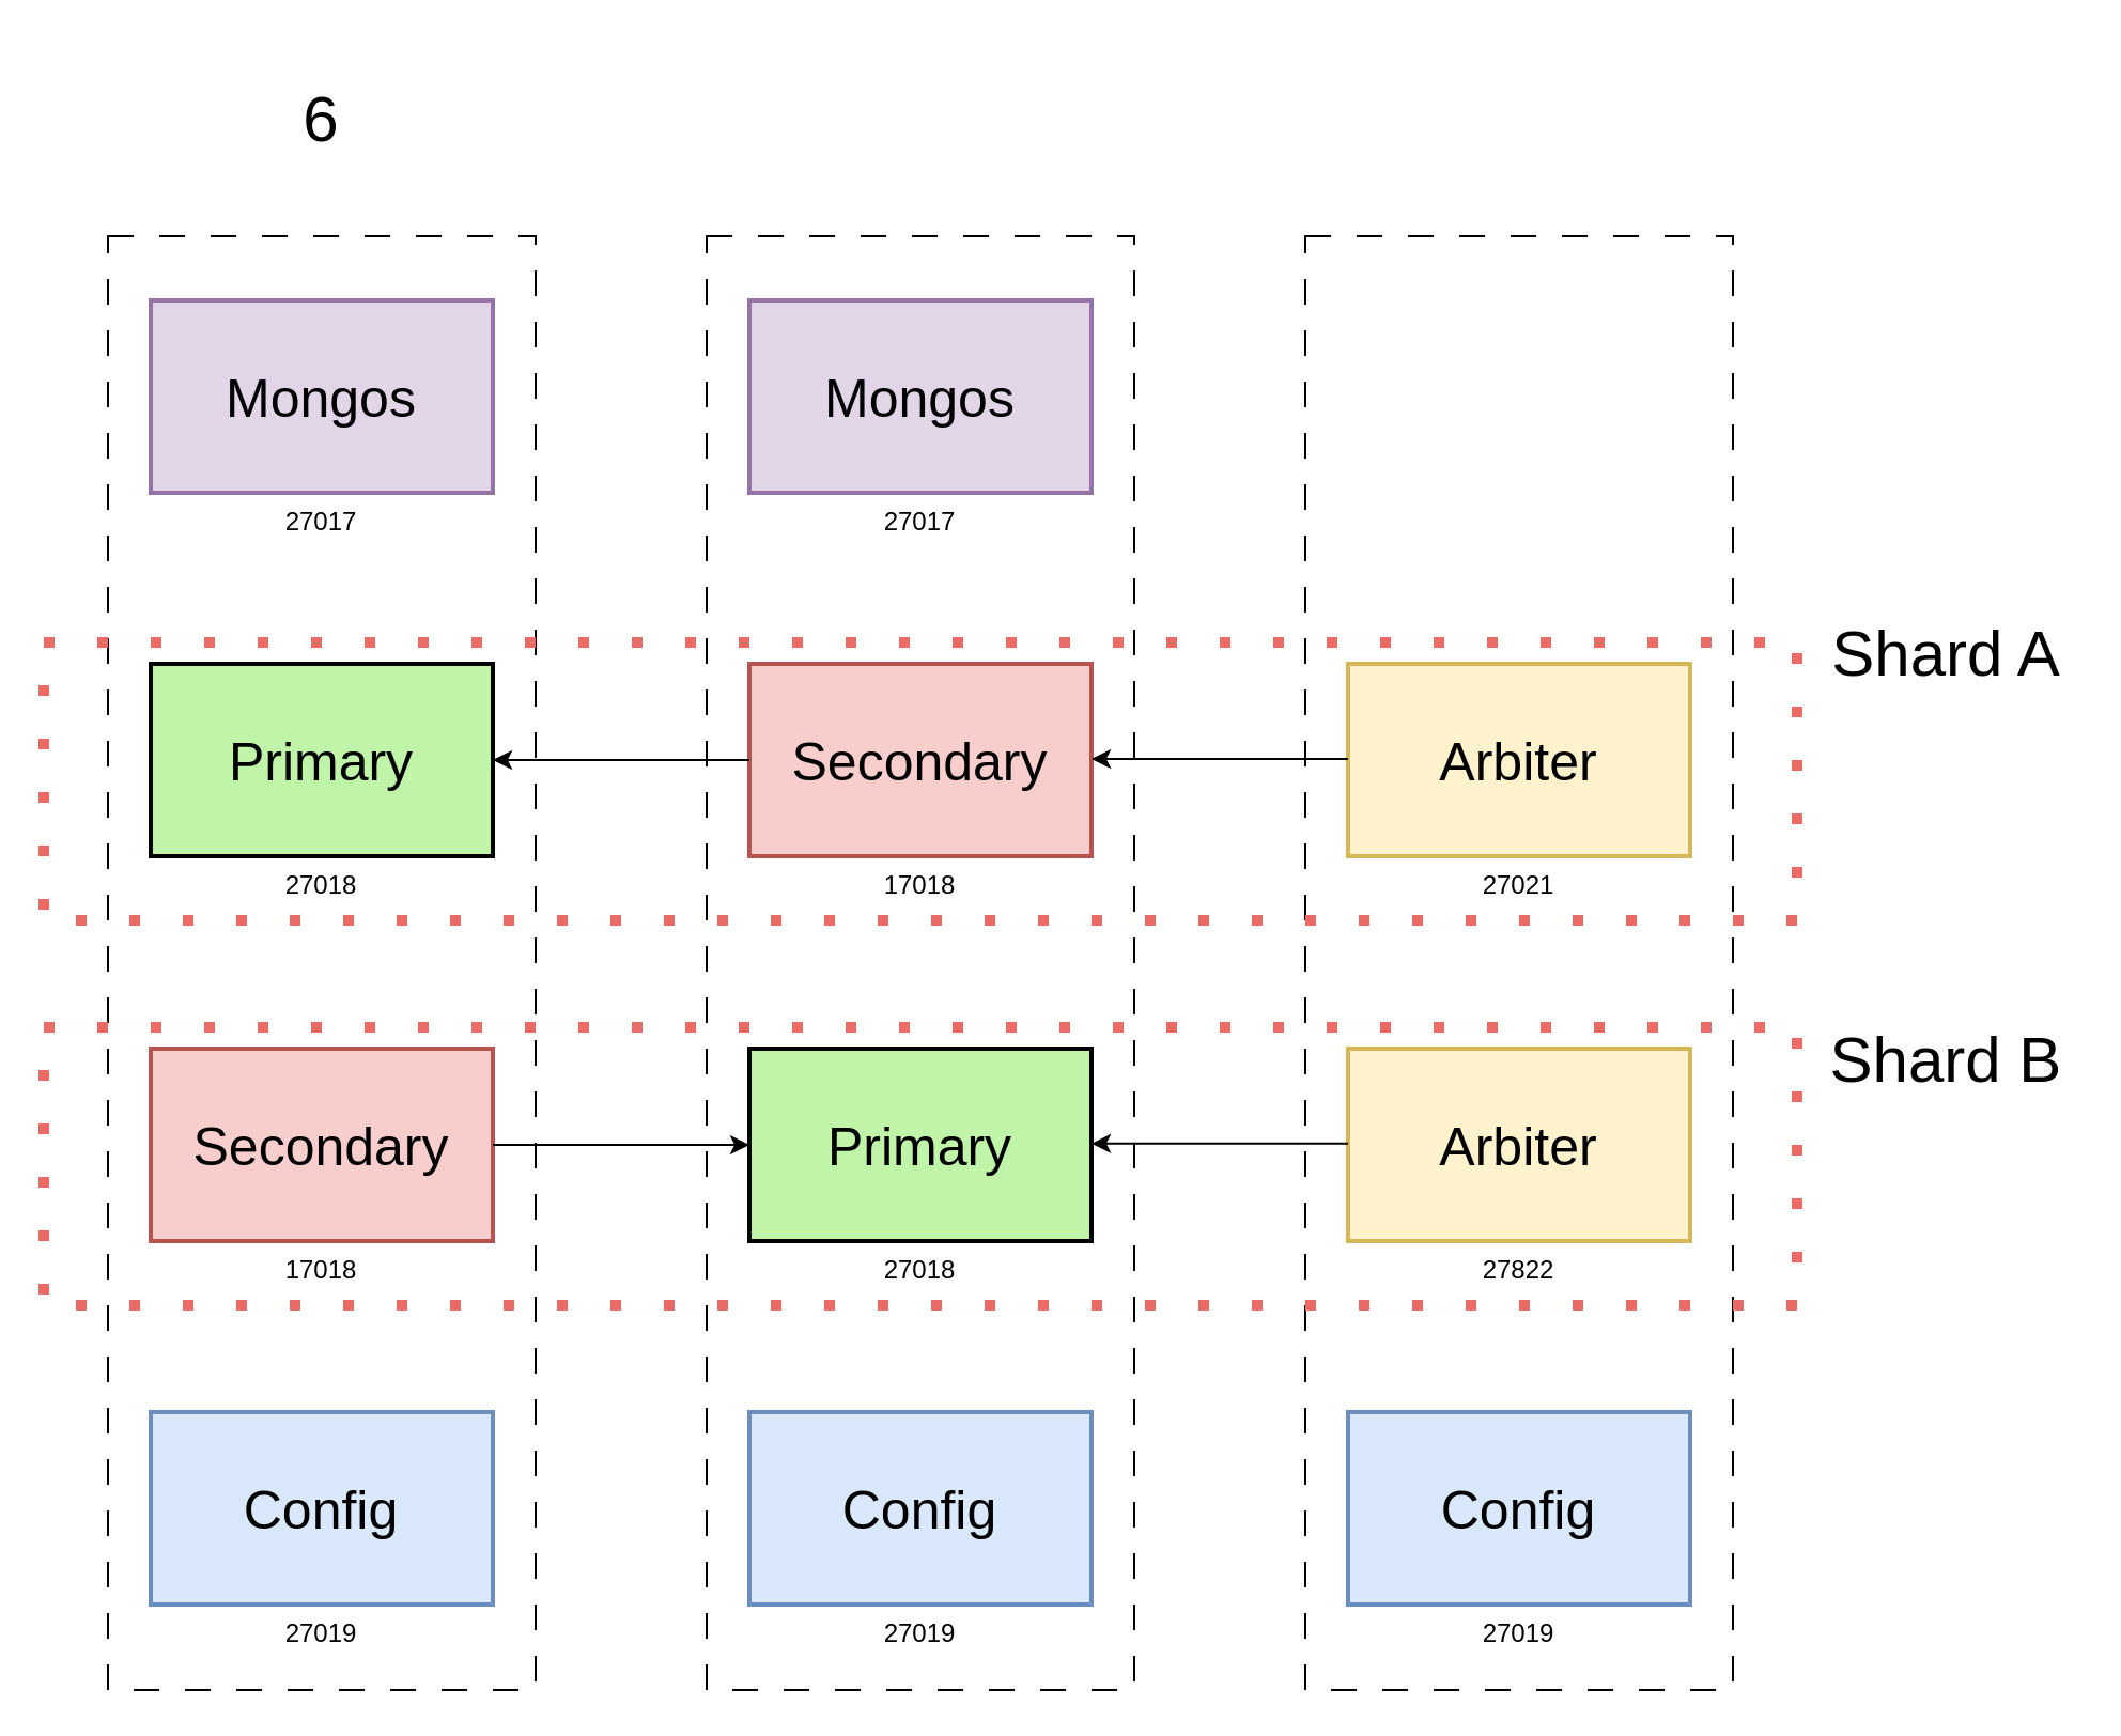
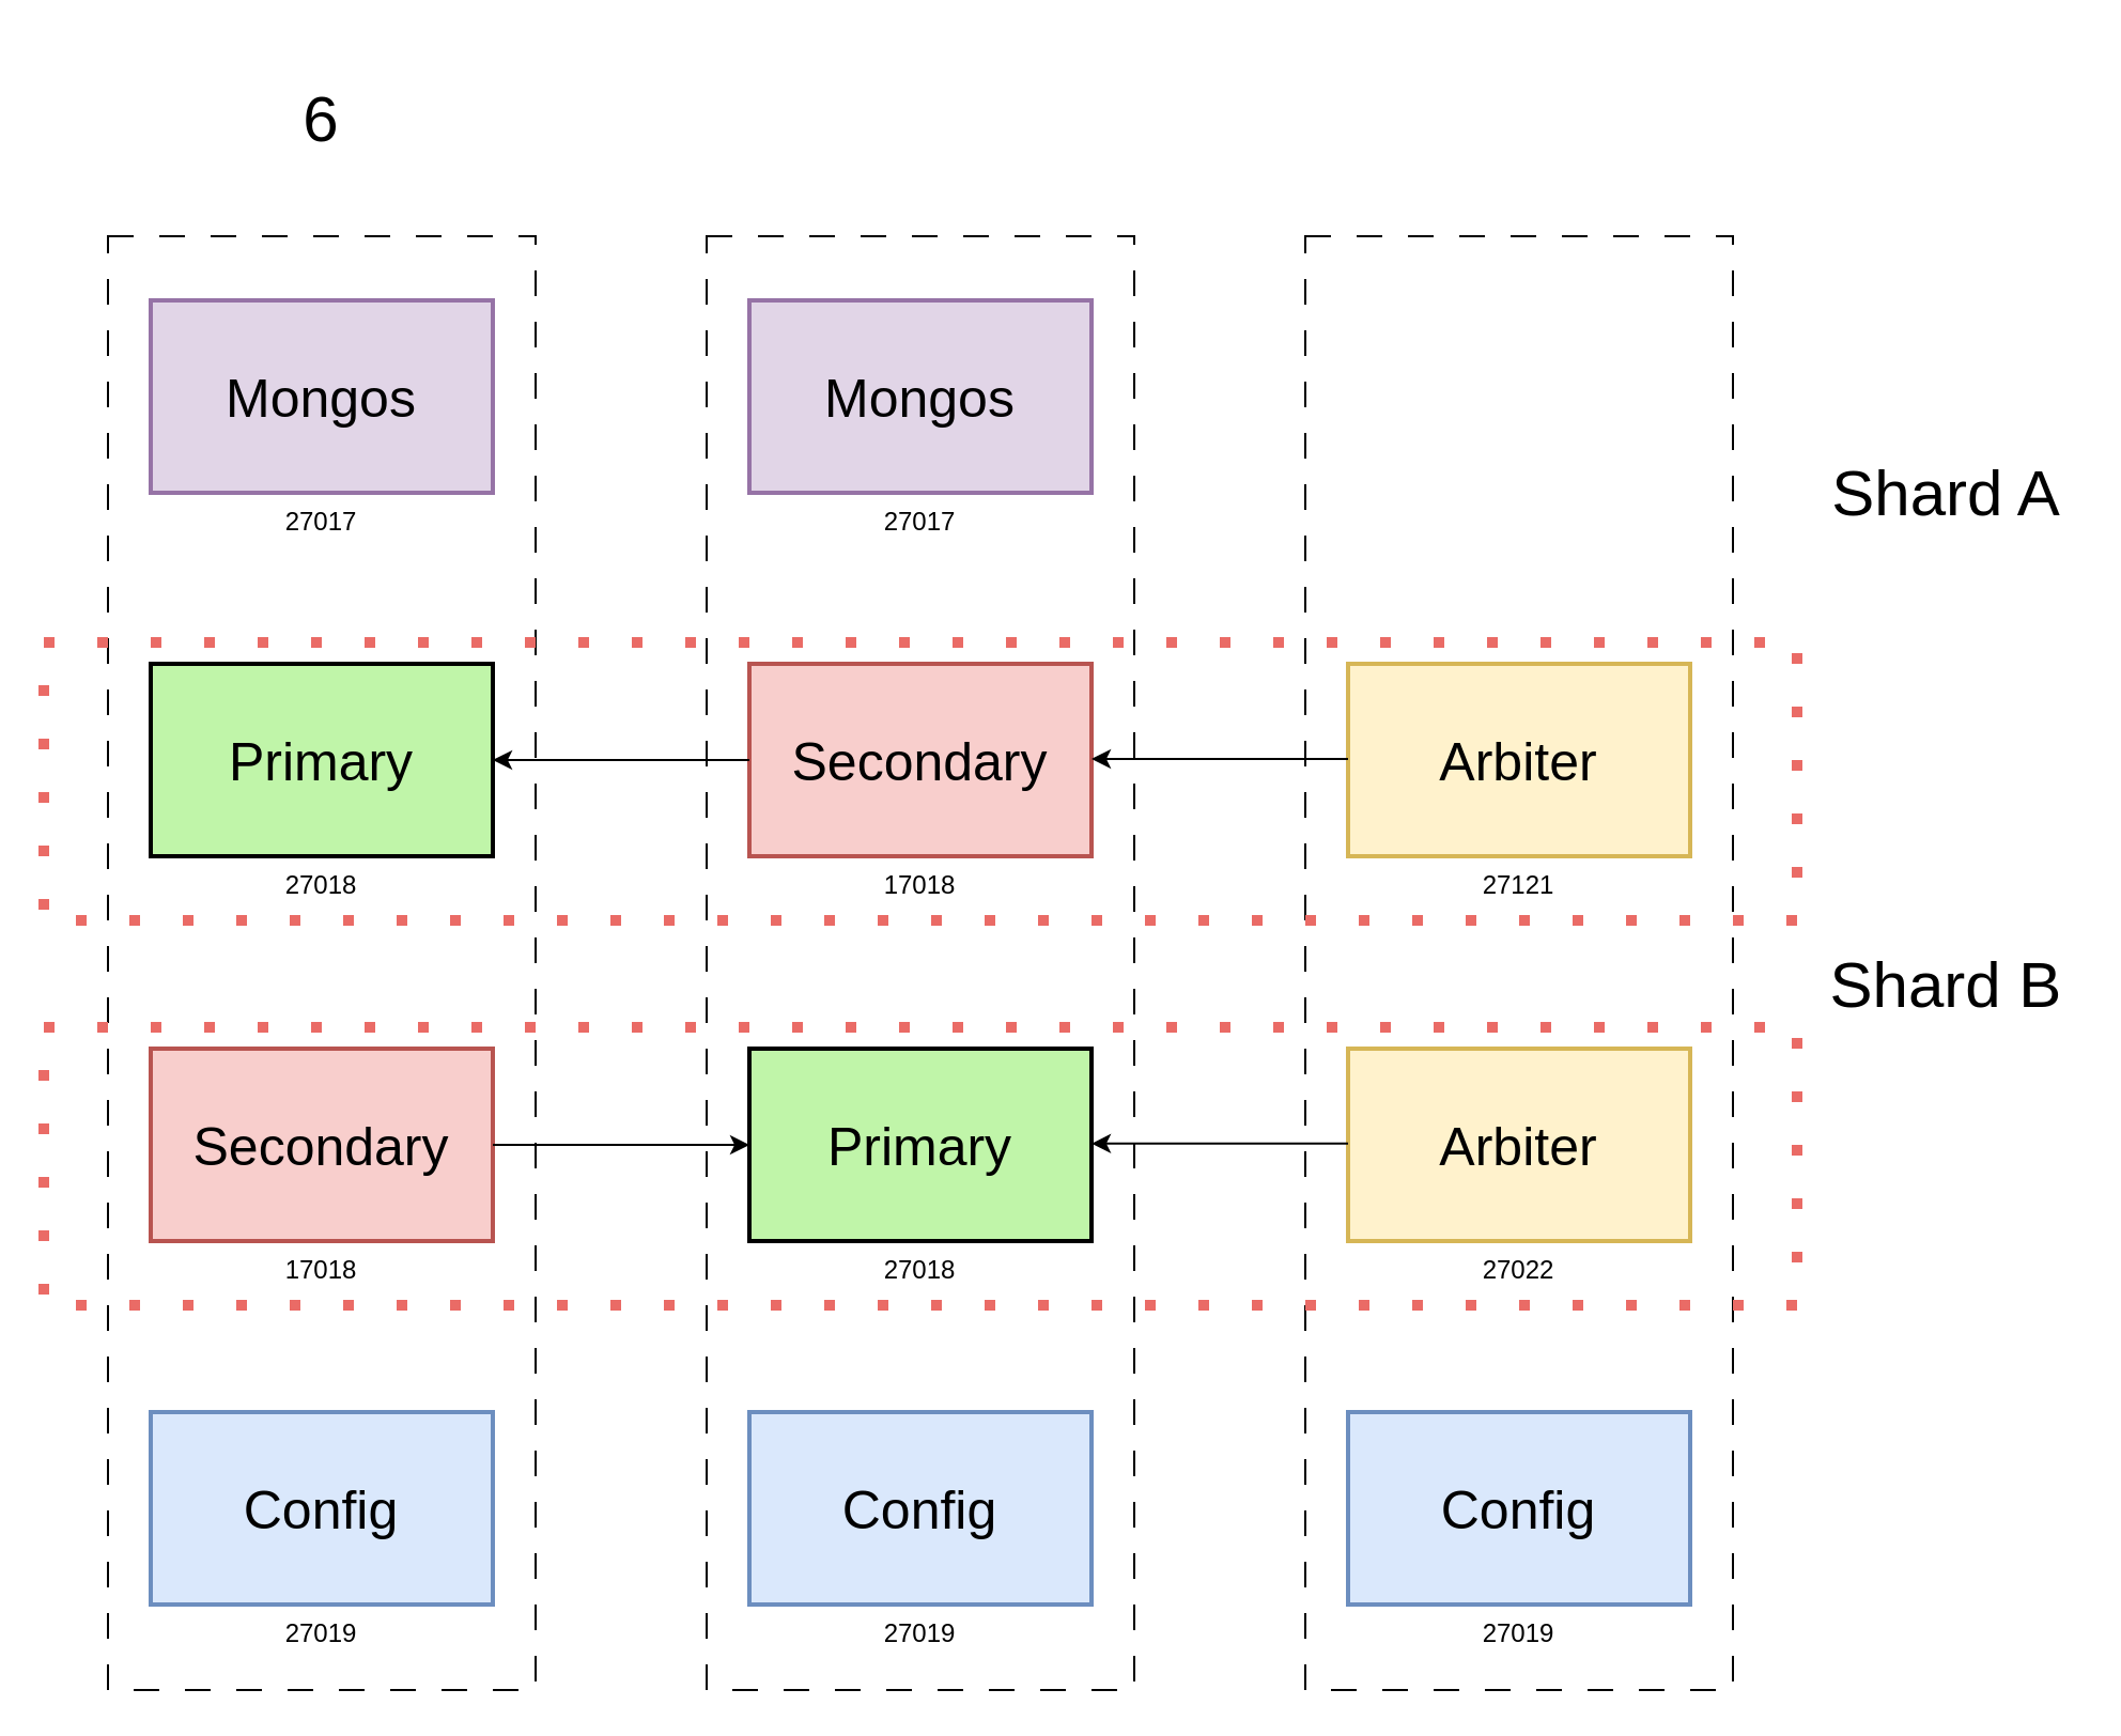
  <mxCell id="0" style=";html=1;" />
  <mxCell id="1" style=";html=1;" parent="0" />
  <mxCell id="2" value="27018" style="strokeWidth=2;dashed=0;align=center;fontSize=12;shape=rect;verticalLabelPosition=bottom;verticalAlign=top;fillColor=#c0f5a9" parent="1" vertex="1"><mxGeometry x="70" y="310" width="160" height="90" as="geometry" /></mxCell>
  <mxCell id="3" value="17018" style="strokeWidth=2;dashed=0;align=center;fontSize=12;shape=rect;verticalLabelPosition=bottom;verticalAlign=top;fillColor=#f8cecc;strokeColor=#b85450;" parent="1" vertex="1"><mxGeometry x="350" y="310" width="160" height="90" as="geometry" /></mxCell>
- <mxCell id="4" value="27021" style="strokeWidth=2;dashed=0;align=center;fontSize=12;shape=rect;verticalLabelPosition=bottom;verticalAlign=top;fillColor=#fff2cc;strokeColor=#d6b656;" parent="1" vertex="1"><mxGeometry x="630" y="310" width="160" height="90" as="geometry" /></mxCell>
+ <mxCell id="4" value="27121" style="strokeWidth=2;dashed=0;align=center;fontSize=12;shape=rect;verticalLabelPosition=bottom;verticalAlign=top;fillColor=#fff2cc;strokeColor=#d6b656;" parent="1" vertex="1"><mxGeometry x="630" y="310" width="160" height="90" as="geometry" /></mxCell>
  <mxCell id="5" value="17018" style="strokeWidth=2;dashed=0;align=center;fontSize=12;shape=rect;verticalLabelPosition=bottom;verticalAlign=top;fillColor=#f8cecc;strokeColor=#b85450;" parent="1" vertex="1"><mxGeometry x="70" y="490" width="160" height="90" as="geometry" /></mxCell>
  <mxCell id="6" value="27018" style="strokeWidth=2;dashed=0;align=center;fontSize=12;shape=rect;verticalLabelPosition=bottom;verticalAlign=top;fillColor=#c0f5a9" parent="1" vertex="1"><mxGeometry x="350" y="490" width="160" height="90" as="geometry" /></mxCell>
- <mxCell id="7" value="27822" style="strokeWidth=2;dashed=0;align=center;fontSize=12;shape=rect;verticalLabelPosition=bottom;verticalAlign=top;fillColor=#fff2cc;strokeColor=#d6b656;" parent="1" vertex="1"><mxGeometry x="630" y="490" width="160" height="90" as="geometry" /></mxCell>
+ <mxCell id="7" value="27022" style="strokeWidth=2;dashed=0;align=center;fontSize=12;shape=rect;verticalLabelPosition=bottom;verticalAlign=top;fillColor=#fff2cc;strokeColor=#d6b656;" parent="1" vertex="1"><mxGeometry x="630" y="490" width="160" height="90" as="geometry" /></mxCell>
  <mxCell id="8" value="27019" style="strokeWidth=2;dashed=0;align=center;fontSize=12;shape=rect;verticalLabelPosition=bottom;verticalAlign=top;fillColor=#dae8fc;strokeColor=#6c8ebf;" parent="1" vertex="1"><mxGeometry x="70" y="660" width="160" height="90" as="geometry" /></mxCell>
  <mxCell id="9" value="27019" style="strokeWidth=2;dashed=0;align=center;fontSize=12;shape=rect;verticalLabelPosition=bottom;verticalAlign=top;fillColor=#dae8fc;strokeColor=#6c8ebf;" parent="1" vertex="1"><mxGeometry x="350" y="660" width="160" height="90" as="geometry" /></mxCell>
  <mxCell id="10" value="27019" style="strokeWidth=2;dashed=0;align=center;fontSize=12;shape=rect;verticalLabelPosition=bottom;verticalAlign=top;fillColor=#dae8fc;strokeColor=#6c8ebf;" parent="1" vertex="1"><mxGeometry x="630" y="660" width="160" height="90" as="geometry" /></mxCell>
  <mxCell id="11" value="27017" style="strokeWidth=2;dashed=0;align=center;fontSize=12;shape=rect;verticalLabelPosition=bottom;verticalAlign=top;fillColor=#e1d5e7;strokeColor=#9673a6;" parent="1" vertex="1"><mxGeometry x="70" y="140" width="160" height="90" as="geometry" /></mxCell>
  <mxCell id="12" value="27017" style="strokeWidth=2;dashed=0;align=center;fontSize=12;shape=rect;verticalLabelPosition=bottom;verticalAlign=top;fillColor=#e1d5e7;strokeColor=#9673a6;" parent="1" vertex="1"><mxGeometry x="350" y="140" width="160" height="90" as="geometry" /></mxCell>
  <mxCell id="13" value="" style="endArrow=classic;html=1;rounded=0;entryX=1;entryY=0.5;entryDx=0;entryDy=0;exitX=0;exitY=0.5;exitDx=0;exitDy=0;" parent="1" source="3" target="2" edge="1"><mxGeometry width="50" height="50" relative="1" as="geometry"><mxPoint x="440" y="490" as="sourcePoint" /><mxPoint x="490" y="440" as="targetPoint" /></mxGeometry></mxCell>
  <mxCell id="14" value="" style="endArrow=classic;html=1;rounded=0;entryX=1;entryY=0.5;entryDx=0;entryDy=0;exitX=0;exitY=0.5;exitDx=0;exitDy=0;" parent="1" edge="1"><mxGeometry width="50" height="50" relative="1" as="geometry"><mxPoint x="630" y="354.5" as="sourcePoint" /><mxPoint x="510" y="354.5" as="targetPoint" /></mxGeometry></mxCell>
  <mxCell id="15" value="" style="endArrow=classic;html=1;rounded=0;entryX=1;entryY=0.5;entryDx=0;entryDy=0;exitX=0;exitY=0.5;exitDx=0;exitDy=0;" parent="1" edge="1"><mxGeometry width="50" height="50" relative="1" as="geometry"><mxPoint x="630" y="534.41" as="sourcePoint" /><mxPoint x="510" y="534.41" as="targetPoint" /></mxGeometry></mxCell>
  <mxCell id="16" value="" style="endArrow=classic;html=1;rounded=0;entryX=0;entryY=0.5;entryDx=0;entryDy=0;exitX=1;exitY=0.5;exitDx=0;exitDy=0;" parent="1" source="5" target="6" edge="1"><mxGeometry width="50" height="50" relative="1" as="geometry"><mxPoint x="230" y="540" as="sourcePoint" /><mxPoint x="280" y="490" as="targetPoint" /></mxGeometry></mxCell>
  <mxCell id="17" value="&lt;span style=&quot;font-size: 25px;&quot;&gt;Primary&lt;/span&gt;" style="text;html=1;align=center;verticalAlign=middle;whiteSpace=wrap;rounded=0;" parent="1" vertex="1"><mxGeometry x="70" y="310" width="160" height="90" as="geometry" /></mxCell>
  <mxCell id="18" value="&lt;span style=&quot;font-size: 25px;&quot;&gt;Secondary&lt;/span&gt;" style="text;html=1;align=center;verticalAlign=middle;whiteSpace=wrap;rounded=0;" parent="1" vertex="1"><mxGeometry x="350" y="310" width="160" height="90" as="geometry" /></mxCell>
  <mxCell id="19" value="&lt;span style=&quot;font-size: 25px;&quot;&gt;Arbiter&lt;/span&gt;" style="text;html=1;align=center;verticalAlign=middle;whiteSpace=wrap;rounded=0;" parent="1" vertex="1"><mxGeometry x="630" y="310" width="160" height="90" as="geometry" /></mxCell>
  <mxCell id="20" value="&lt;span style=&quot;font-size: 25px;&quot;&gt;Arbiter&lt;/span&gt;" style="text;html=1;align=center;verticalAlign=middle;whiteSpace=wrap;rounded=0;" parent="1" vertex="1"><mxGeometry x="630" y="490" width="160" height="90" as="geometry" /></mxCell>
  <mxCell id="21" value="&lt;span style=&quot;font-size: 25px;&quot;&gt;Primary&lt;/span&gt;" style="text;html=1;align=center;verticalAlign=middle;whiteSpace=wrap;rounded=0;" parent="1" vertex="1"><mxGeometry x="350" y="490" width="160" height="90" as="geometry" /></mxCell>
  <mxCell id="22" value="&lt;span style=&quot;font-size: 25px;&quot;&gt;Secondary&lt;/span&gt;" style="text;html=1;align=center;verticalAlign=middle;whiteSpace=wrap;rounded=0;" parent="1" vertex="1"><mxGeometry x="70" y="490" width="160" height="90" as="geometry" /></mxCell>
  <mxCell id="23" value="&lt;span style=&quot;font-size: 25px;&quot;&gt;Mongos&lt;/span&gt;" style="text;html=1;align=center;verticalAlign=middle;whiteSpace=wrap;rounded=0;" parent="1" vertex="1"><mxGeometry x="70" y="140" width="160" height="90" as="geometry" /></mxCell>
  <mxCell id="24" value="&lt;span style=&quot;font-size: 25px;&quot;&gt;Mongos&lt;/span&gt;" style="text;html=1;align=center;verticalAlign=middle;whiteSpace=wrap;rounded=0;" parent="1" vertex="1"><mxGeometry x="350" y="140" width="160" height="90" as="geometry" /></mxCell>
  <mxCell id="25" value="&lt;span style=&quot;font-size: 25px;&quot;&gt;Config&lt;/span&gt;" style="text;html=1;align=center;verticalAlign=middle;whiteSpace=wrap;rounded=0;" parent="1" vertex="1"><mxGeometry x="70" y="660" width="160" height="90" as="geometry" /></mxCell>
  <mxCell id="26" value="&lt;span style=&quot;font-size: 25px;&quot;&gt;Config&lt;/span&gt;" style="text;html=1;align=center;verticalAlign=middle;whiteSpace=wrap;rounded=0;" parent="1" vertex="1"><mxGeometry x="350" y="660" width="160" height="90" as="geometry" /></mxCell>
  <mxCell id="27" value="&lt;span style=&quot;font-size: 25px;&quot;&gt;Config&lt;/span&gt;" style="text;html=1;align=center;verticalAlign=middle;whiteSpace=wrap;rounded=0;" parent="1" vertex="1"><mxGeometry x="630" y="660" width="160" height="90" as="geometry" /></mxCell>
  <mxCell id="28" value="" style="rounded=0;whiteSpace=wrap;html=1;fillColor=none;dashed=1;dashPattern=12 12;" parent="1" vertex="1"><mxGeometry x="50" y="110" width="200" height="680" as="geometry" /></mxCell>
  <mxCell id="29" value="" style="rounded=0;whiteSpace=wrap;html=1;fillColor=none;dashed=1;dashPattern=12 12;" parent="1" vertex="1"><mxGeometry x="330" y="110" width="200" height="680" as="geometry" /></mxCell>
  <mxCell id="30" value="" style="rounded=0;whiteSpace=wrap;html=1;fillColor=none;dashed=1;dashPattern=12 12;" parent="1" vertex="1"><mxGeometry x="610" y="110" width="200" height="680" as="geometry" /></mxCell>
  <mxCell id="31" value="&lt;font style=&quot;font-size: 30px;&quot;&gt;6&lt;/font&gt;" style="text;html=1;align=center;verticalAlign=middle;whiteSpace=wrap;rounded=0;" parent="1" vertex="1"><mxGeometry x="50" y="20" width="200" height="70" as="geometry" /></mxCell>
  <mxCell id="32" value="" style="rounded=0;whiteSpace=wrap;html=1;fillColor=none;dashed=1;dashPattern=1 4;strokeColor=#EA6B66;strokeWidth=5;" parent="1" vertex="1"><mxGeometry x="20" y="300" width="820" height="130" as="geometry" /></mxCell>
- <mxCell id="33" value="&lt;font style=&quot;font-size: 30px;&quot;&gt;Shard A&lt;/font&gt;" style="text;html=1;align=center;verticalAlign=middle;whiteSpace=wrap;rounded=0;" parent="1" vertex="1"><mxGeometry x="850" y="270" width="120" height="70" as="geometry" /></mxCell>
+ <mxCell id="33" value="&lt;font style=&quot;font-size: 30px;&quot;&gt;Shard A&lt;/font&gt;" style="text;html=1;align=center;verticalAlign=middle;whiteSpace=wrap;rounded=0;" parent="1" vertex="1"><mxGeometry x="850" y="195" width="120" height="70" as="geometry" /></mxCell>
  <mxCell id="34" value="" style="rounded=0;whiteSpace=wrap;html=1;fillColor=none;dashed=1;dashPattern=1 4;strokeColor=#EA6B66;strokeWidth=5;" parent="1" vertex="1"><mxGeometry x="20" y="480" width="820" height="130" as="geometry" /></mxCell>
- <mxCell id="35" value="&lt;font style=&quot;font-size: 30px;&quot;&gt;Shard B&lt;/font&gt;" style="text;html=1;align=center;verticalAlign=middle;whiteSpace=wrap;rounded=0;" parent="1" vertex="1"><mxGeometry x="850" y="460" width="120" height="70" as="geometry" /></mxCell>
+ <mxCell id="35" value="&lt;font style=&quot;font-size: 30px;&quot;&gt;Shard B&lt;/font&gt;" style="text;html=1;align=center;verticalAlign=middle;whiteSpace=wrap;rounded=0;" parent="1" vertex="1"><mxGeometry x="850" y="425" width="120" height="70" as="geometry" /></mxCell>
